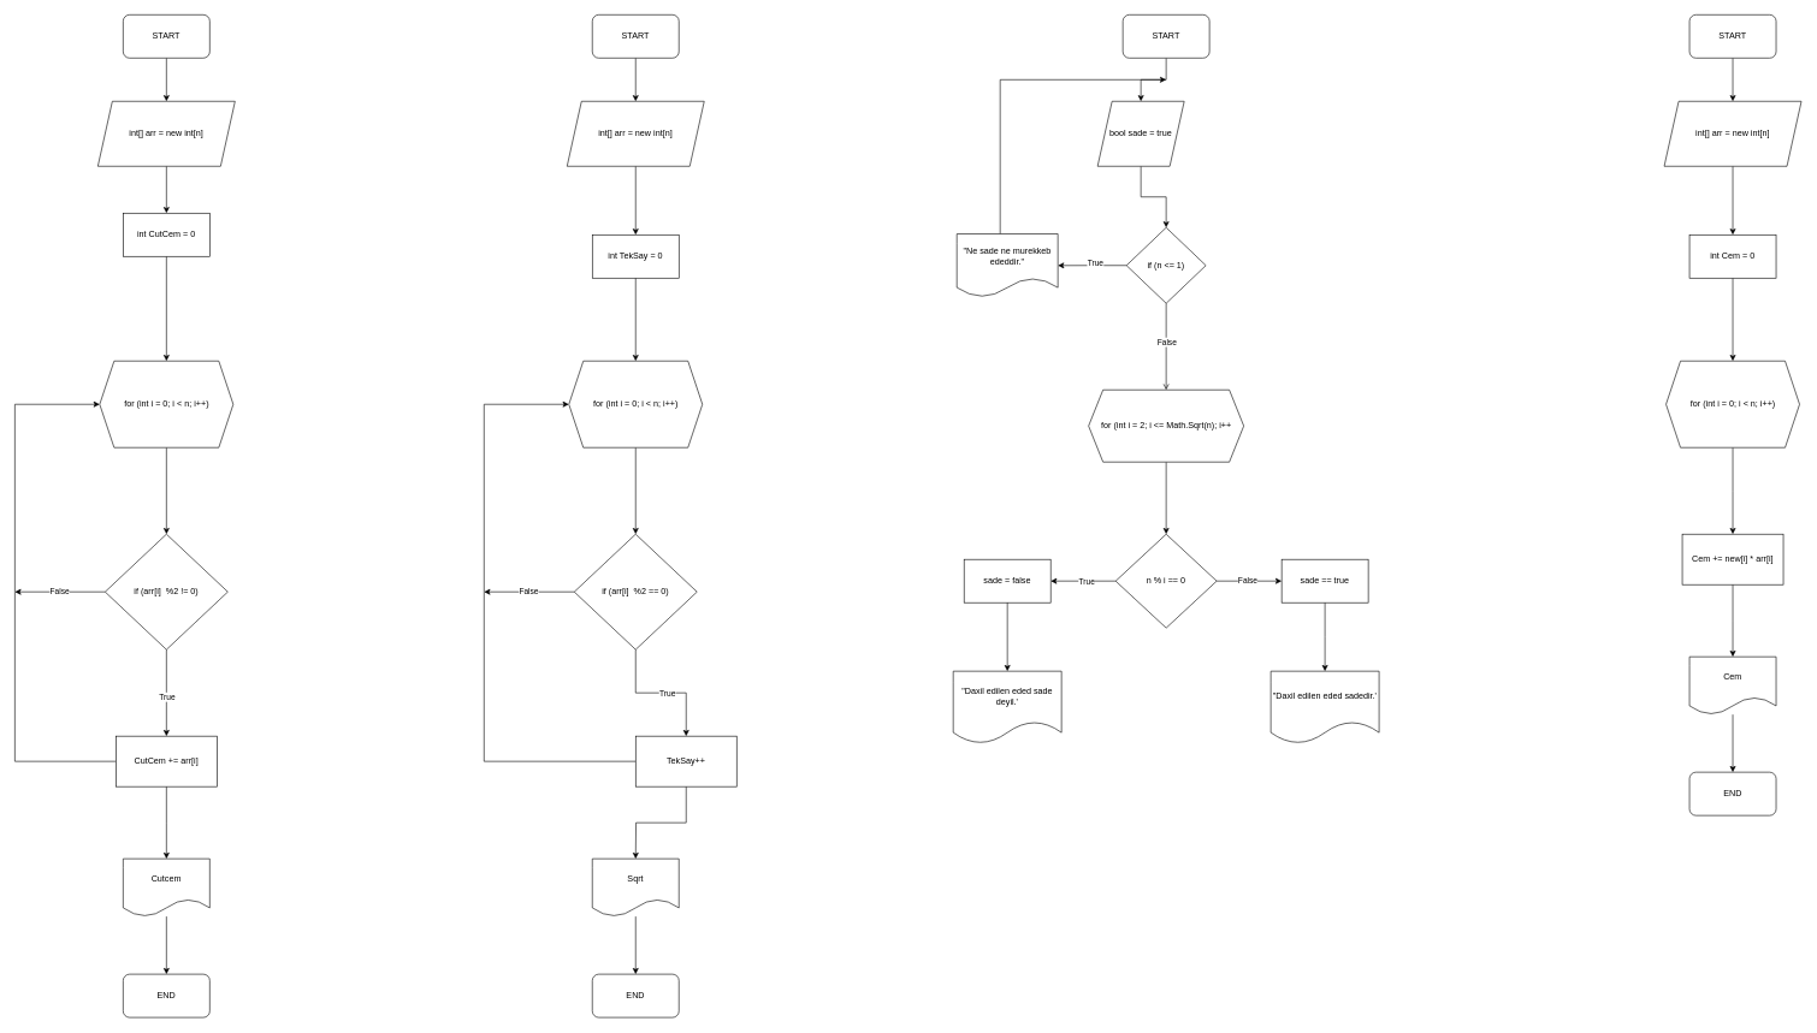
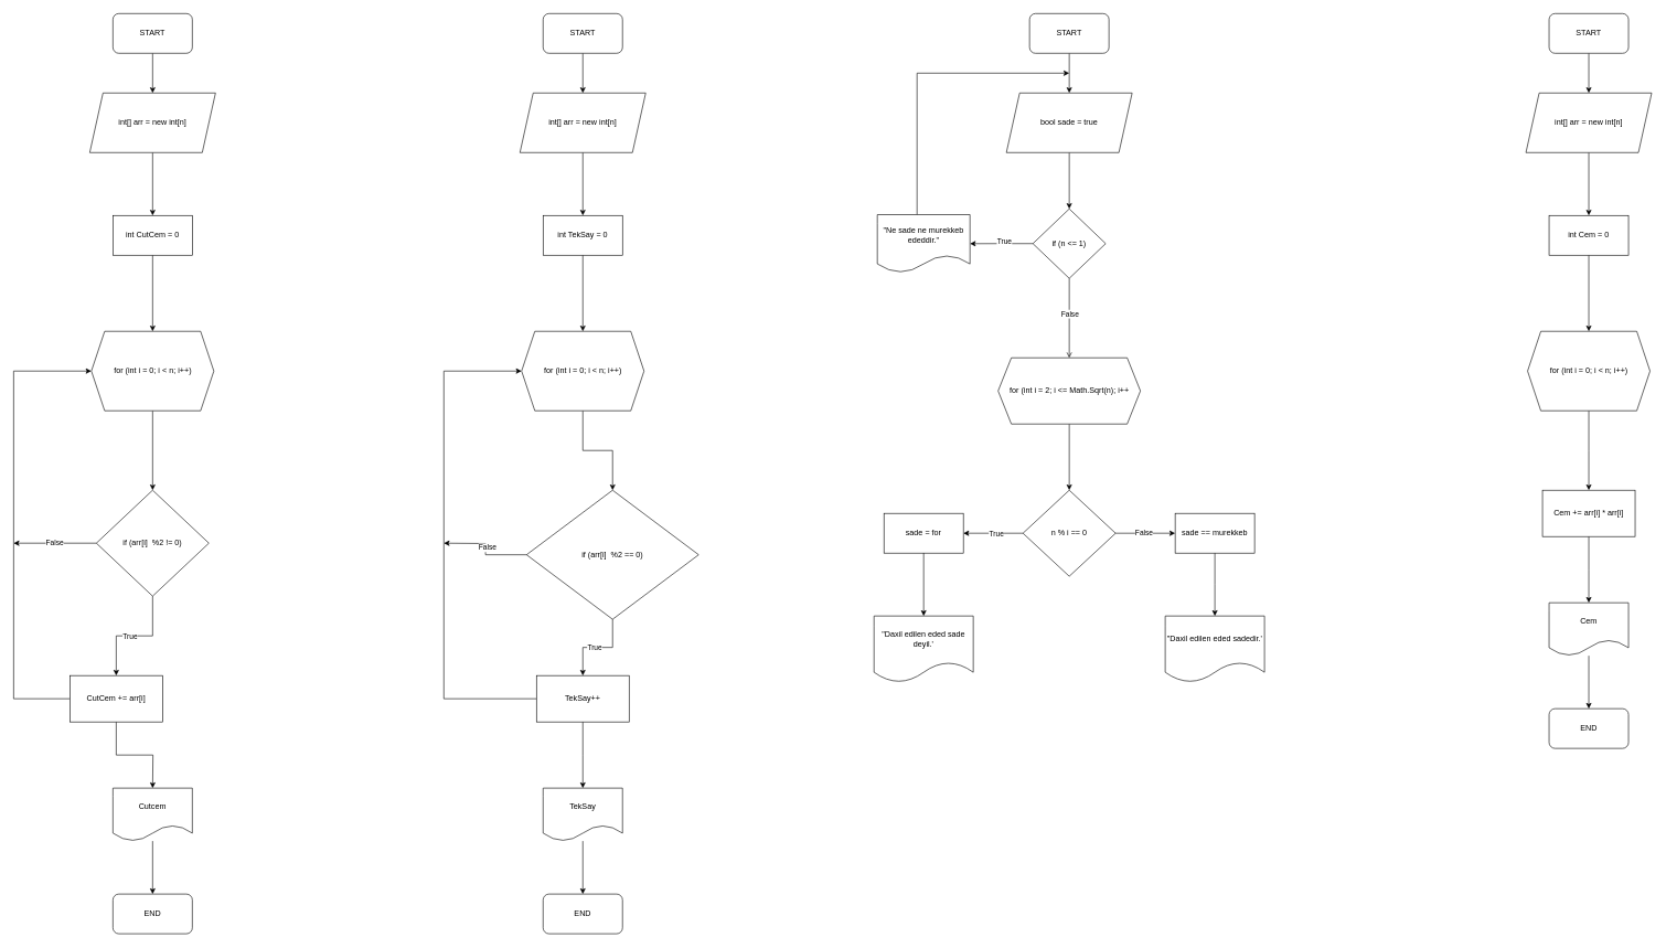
  <mxCell id="0" />
  <mxCell id="1" parent="0" />
  <mxCell id="2" value="" style="edgeStyle=orthogonalEdgeStyle;rounded=0;orthogonalLoop=1;jettySize=auto;html=1;" parent="1" source="3" target="5" edge="1"><mxGeometry relative="1" as="geometry" /></mxCell>
  <mxCell id="3" value="START" style="rounded=1;whiteSpace=wrap;html=1;" parent="1" vertex="1"><mxGeometry x="170" y="20" width="120" height="60" as="geometry" /></mxCell>
  <mxCell id="4" value="" style="edgeStyle=orthogonalEdgeStyle;rounded=0;orthogonalLoop=1;jettySize=auto;html=1;" parent="1" source="5" target="9" edge="1"><mxGeometry relative="1" as="geometry" /></mxCell>
  <mxCell id="5" value="int[] arr = new int[n]" style="shape=parallelogram;perimeter=parallelogramPerimeter;whiteSpace=wrap;html=1;fixedSize=1;" parent="1" vertex="1"><mxGeometry x="135" y="140" width="190" height="90" as="geometry" /></mxCell>
  <mxCell id="6" value="" style="edgeStyle=orthogonalEdgeStyle;rounded=0;orthogonalLoop=1;jettySize=auto;html=1;" parent="1" source="7" target="14" edge="1"><mxGeometry relative="1" as="geometry" /></mxCell>
  <mxCell id="7" value="for (int i = 0; i &amp;lt; n; i++)" style="shape=hexagon;perimeter=hexagonPerimeter2;whiteSpace=wrap;html=1;fixedSize=1;" parent="1" vertex="1"><mxGeometry x="137.5" y="500" width="185" height="120" as="geometry" /></mxCell>
  <mxCell id="8" value="" style="edgeStyle=orthogonalEdgeStyle;rounded=0;orthogonalLoop=1;jettySize=auto;html=1;" parent="1" source="9" target="7" edge="1"><mxGeometry relative="1" as="geometry" /></mxCell>
- <mxCell id="9" value="int CutCem = 0" style="whiteSpace=wrap;html=1;" parent="1" vertex="1"><mxGeometry x="170" y="295" width="120" height="60" as="geometry" /></mxCell>
+ <mxCell id="9" value="int CutCem = 0" style="whiteSpace=wrap;html=1;" parent="1" vertex="1"><mxGeometry x="170" y="325" width="120" height="60" as="geometry" /></mxCell>
  <mxCell id="10" style="edgeStyle=orthogonalEdgeStyle;rounded=0;orthogonalLoop=1;jettySize=auto;html=1;" parent="1" source="14" edge="1"><mxGeometry relative="1" as="geometry"><mxPoint x="20" y="820" as="targetPoint" /></mxGeometry></mxCell>
  <mxCell id="11" value="False" style="edgeLabel;html=1;align=center;verticalAlign=middle;resizable=0;points=[];" parent="10" vertex="1" connectable="0"><mxGeometry x="0.024" y="-2" relative="1" as="geometry"><mxPoint as="offset" /></mxGeometry></mxCell>
  <mxCell id="12" style="edgeStyle=orthogonalEdgeStyle;rounded=0;orthogonalLoop=1;jettySize=auto;html=1;entryX=0.5;entryY=0;entryDx=0;entryDy=0;" parent="1" source="14" target="17" edge="1"><mxGeometry relative="1" as="geometry" /></mxCell>
  <mxCell id="13" value="True" style="edgeLabel;html=1;align=center;verticalAlign=middle;resizable=0;points=[];" parent="12" vertex="1" connectable="0"><mxGeometry x="0.083" relative="1" as="geometry"><mxPoint as="offset" /></mxGeometry></mxCell>
  <mxCell id="14" value="if (arr[i]&amp;nbsp; %2 != 0)" style="rhombus;whiteSpace=wrap;html=1;" parent="1" vertex="1"><mxGeometry x="145" y="740" width="170" height="160" as="geometry" /></mxCell>
  <mxCell id="15" style="edgeStyle=orthogonalEdgeStyle;rounded=0;orthogonalLoop=1;jettySize=auto;html=1;entryX=0;entryY=0.5;entryDx=0;entryDy=0;" parent="1" source="17" target="7" edge="1"><mxGeometry relative="1" as="geometry"><mxPoint x="230" y="430" as="targetPoint" /><Array as="points"><mxPoint x="20" y="1055" /><mxPoint x="20" y="560" /></Array></mxGeometry></mxCell>
  <mxCell id="16" style="edgeStyle=orthogonalEdgeStyle;rounded=0;orthogonalLoop=1;jettySize=auto;html=1;" parent="1" source="17" edge="1"><mxGeometry relative="1" as="geometry"><mxPoint x="230" y="1190" as="targetPoint" /></mxGeometry></mxCell>
- <mxCell id="17" value="CutCem += arr[i]" style="rounded=0;whiteSpace=wrap;html=1;" parent="1" vertex="1"><mxGeometry x="160" y="1020" width="140" height="70" as="geometry" /></mxCell>
+ <mxCell id="17" value="CutCem += arr[i]" style="rounded=0;whiteSpace=wrap;html=1;" parent="1" vertex="1"><mxGeometry x="105" y="1020" width="140" height="70" as="geometry" /></mxCell>
  <mxCell id="18" value="" style="edgeStyle=orthogonalEdgeStyle;rounded=0;orthogonalLoop=1;jettySize=auto;html=1;" parent="1" source="19" target="20" edge="1"><mxGeometry relative="1" as="geometry" /></mxCell>
  <mxCell id="19" value="Cutcem" style="shape=document;whiteSpace=wrap;html=1;boundedLbl=1;" parent="1" vertex="1"><mxGeometry x="170" y="1190" width="120" height="80" as="geometry" /></mxCell>
  <mxCell id="20" value="END" style="rounded=1;whiteSpace=wrap;html=1;" parent="1" vertex="1"><mxGeometry x="170" y="1350" width="120" height="60" as="geometry" /></mxCell>
  <mxCell id="21" value="" style="edgeStyle=orthogonalEdgeStyle;rounded=0;orthogonalLoop=1;jettySize=auto;html=1;" edge="1" parent="1" source="22" target="24"><mxGeometry relative="1" as="geometry" /></mxCell>
  <mxCell id="22" value="START" style="rounded=1;whiteSpace=wrap;html=1;" vertex="1" parent="1"><mxGeometry x="820" y="20" width="120" height="60" as="geometry" /></mxCell>
  <mxCell id="23" value="" style="edgeStyle=orthogonalEdgeStyle;rounded=0;orthogonalLoop=1;jettySize=auto;html=1;" edge="1" parent="1" source="24" target="28"><mxGeometry relative="1" as="geometry" /></mxCell>
  <mxCell id="24" value="int[] arr = new int[n]" style="shape=parallelogram;perimeter=parallelogramPerimeter;whiteSpace=wrap;html=1;fixedSize=1;" vertex="1" parent="1"><mxGeometry x="785" y="140" width="190" height="90" as="geometry" /></mxCell>
  <mxCell id="25" value="" style="edgeStyle=orthogonalEdgeStyle;rounded=0;orthogonalLoop=1;jettySize=auto;html=1;" edge="1" parent="1" source="26" target="33"><mxGeometry relative="1" as="geometry" /></mxCell>
  <mxCell id="26" value="for (int i = 0; i &amp;lt; n; i++)" style="shape=hexagon;perimeter=hexagonPerimeter2;whiteSpace=wrap;html=1;fixedSize=1;" vertex="1" parent="1"><mxGeometry x="787.5" y="500" width="185" height="120" as="geometry" /></mxCell>
  <mxCell id="27" value="" style="edgeStyle=orthogonalEdgeStyle;rounded=0;orthogonalLoop=1;jettySize=auto;html=1;" edge="1" parent="1" source="28" target="26"><mxGeometry relative="1" as="geometry" /></mxCell>
  <mxCell id="28" value="int TekSay = 0" style="whiteSpace=wrap;html=1;" vertex="1" parent="1"><mxGeometry x="820" y="325" width="120" height="60" as="geometry" /></mxCell>
  <mxCell id="29" style="edgeStyle=orthogonalEdgeStyle;rounded=0;orthogonalLoop=1;jettySize=auto;html=1;" edge="1" parent="1" source="33"><mxGeometry relative="1" as="geometry"><mxPoint x="670" y="820" as="targetPoint" /></mxGeometry></mxCell>
  <mxCell id="30" value="False" style="edgeLabel;html=1;align=center;verticalAlign=middle;resizable=0;points=[];" vertex="1" connectable="0" parent="29"><mxGeometry x="0.024" y="-2" relative="1" as="geometry"><mxPoint as="offset" /></mxGeometry></mxCell>
  <mxCell id="31" style="edgeStyle=orthogonalEdgeStyle;rounded=0;orthogonalLoop=1;jettySize=auto;html=1;entryX=0.5;entryY=0;entryDx=0;entryDy=0;" edge="1" parent="1" source="33" target="36"><mxGeometry relative="1" as="geometry" /></mxCell>
  <mxCell id="32" value="True" style="edgeLabel;html=1;align=center;verticalAlign=middle;resizable=0;points=[];" vertex="1" connectable="0" parent="31"><mxGeometry x="0.083" relative="1" as="geometry"><mxPoint as="offset" /></mxGeometry></mxCell>
- <mxCell id="33" value="if (arr[i]&amp;nbsp; %2 == 0)" style="rhombus;whiteSpace=wrap;html=1;" vertex="1" parent="1"><mxGeometry x="795" y="740" width="170" height="160" as="geometry" /></mxCell>
+ <mxCell id="33" value="if (arr[i]&amp;nbsp; %2 == 0)" style="rhombus;whiteSpace=wrap;html=1;" vertex="1" parent="1"><mxGeometry x="795" y="740" width="260" height="195" as="geometry" /></mxCell>
  <mxCell id="34" style="edgeStyle=orthogonalEdgeStyle;rounded=0;orthogonalLoop=1;jettySize=auto;html=1;entryX=0;entryY=0.5;entryDx=0;entryDy=0;" edge="1" parent="1" source="36" target="26"><mxGeometry relative="1" as="geometry"><mxPoint x="880" y="430" as="targetPoint" /><Array as="points"><mxPoint x="670" y="1055" /><mxPoint x="670" y="560" /></Array></mxGeometry></mxCell>
  <mxCell id="35" style="edgeStyle=orthogonalEdgeStyle;rounded=0;orthogonalLoop=1;jettySize=auto;html=1;" edge="1" parent="1" source="36"><mxGeometry relative="1" as="geometry"><mxPoint x="880" y="1190" as="targetPoint" /></mxGeometry></mxCell>
- <mxCell id="36" value="TekSay++" style="rounded=0;whiteSpace=wrap;html=1;" vertex="1" parent="1"><mxGeometry x="880" y="1020" width="140" height="70" as="geometry" /></mxCell>
+ <mxCell id="36" value="TekSay++" style="rounded=0;whiteSpace=wrap;html=1;" vertex="1" parent="1"><mxGeometry x="810" y="1020" width="140" height="70" as="geometry" /></mxCell>
  <mxCell id="37" value="" style="edgeStyle=orthogonalEdgeStyle;rounded=0;orthogonalLoop=1;jettySize=auto;html=1;" edge="1" parent="1" source="38" target="39"><mxGeometry relative="1" as="geometry" /></mxCell>
- <mxCell id="38" value="Sqrt" style="shape=document;whiteSpace=wrap;html=1;boundedLbl=1;" vertex="1" parent="1"><mxGeometry x="820" y="1190" width="120" height="80" as="geometry" /></mxCell>
+ <mxCell id="38" value="TekSay" style="shape=document;whiteSpace=wrap;html=1;boundedLbl=1;" vertex="1" parent="1"><mxGeometry x="820" y="1190" width="120" height="80" as="geometry" /></mxCell>
  <mxCell id="39" value="END" style="rounded=1;whiteSpace=wrap;html=1;" vertex="1" parent="1"><mxGeometry x="820" y="1350" width="120" height="60" as="geometry" /></mxCell>
  <mxCell id="40" value="" style="edgeStyle=orthogonalEdgeStyle;rounded=0;orthogonalLoop=1;jettySize=auto;html=1;" edge="1" parent="1" source="41" target="43"><mxGeometry relative="1" as="geometry" /></mxCell>
  <mxCell id="41" value="START" style="rounded=1;whiteSpace=wrap;html=1;" vertex="1" parent="1"><mxGeometry x="1555" y="20" width="120" height="60" as="geometry" /></mxCell>
  <mxCell id="42" value="" style="edgeStyle=orthogonalEdgeStyle;rounded=0;orthogonalLoop=1;jettySize=auto;html=1;" edge="1" parent="1" source="43" target="48"><mxGeometry relative="1" as="geometry" /></mxCell>
- <mxCell id="43" value="bool sade = true" style="shape=parallelogram;perimeter=parallelogramPerimeter;whiteSpace=wrap;html=1;fixedSize=1;" vertex="1" parent="1"><mxGeometry x="1520" y="140" width="120" height="90" as="geometry" /></mxCell>
+ <mxCell id="43" value="bool sade = true" style="shape=parallelogram;perimeter=parallelogramPerimeter;whiteSpace=wrap;html=1;fixedSize=1;" vertex="1" parent="1"><mxGeometry x="1520" y="140" width="190" height="90" as="geometry" /></mxCell>
  <mxCell id="44" value="" style="edgeStyle=orthogonalEdgeStyle;rounded=0;orthogonalLoop=1;jettySize=auto;html=1;" edge="1" parent="1" source="48" target="50"><mxGeometry relative="1" as="geometry" /></mxCell>
  <mxCell id="45" value="True" style="edgeLabel;html=1;align=center;verticalAlign=middle;resizable=0;points=[];" vertex="1" connectable="0" parent="44"><mxGeometry x="-0.084" y="-4" relative="1" as="geometry"><mxPoint as="offset" /></mxGeometry></mxCell>
  <mxCell id="46" value="" style="edgeStyle=orthogonalEdgeStyle;rounded=0;orthogonalLoop=1;jettySize=auto;html=1;endArrow=open;" edge="1" parent="1" source="48" target="52"><mxGeometry relative="1" as="geometry" /></mxCell>
  <mxCell id="47" value="False" style="edgeLabel;html=1;align=center;verticalAlign=middle;resizable=0;points=[];" vertex="1" connectable="0" parent="46"><mxGeometry x="-0.365" relative="1" as="geometry"><mxPoint y="15" as="offset" /></mxGeometry></mxCell>
  <mxCell id="48" value="if (n &amp;lt;= 1)" style="rhombus;whiteSpace=wrap;html=1;" vertex="1" parent="1"><mxGeometry x="1560" y="315" width="110" height="105" as="geometry" /></mxCell>
  <mxCell id="49" style="edgeStyle=orthogonalEdgeStyle;rounded=0;orthogonalLoop=1;jettySize=auto;html=1;" edge="1" parent="1" source="50"><mxGeometry relative="1" as="geometry"><mxPoint x="1615" y="110" as="targetPoint" /><Array as="points"><mxPoint x="1385" y="110" /></Array></mxGeometry></mxCell>
  <mxCell id="50" value="&quot;Ne sade ne murekkeb ededdir.&quot;" style="shape=document;whiteSpace=wrap;html=1;boundedLbl=1;" vertex="1" parent="1"><mxGeometry x="1325" y="323.75" width="140" height="87.5" as="geometry" /></mxCell>
  <mxCell id="51" value="" style="edgeStyle=orthogonalEdgeStyle;rounded=0;orthogonalLoop=1;jettySize=auto;html=1;" edge="1" parent="1" source="52" target="57"><mxGeometry relative="1" as="geometry" /></mxCell>
  <mxCell id="52" value="for (int i = 2; i &amp;lt;= Math.Sqrt(n); i++" style="shape=hexagon;perimeter=hexagonPerimeter2;whiteSpace=wrap;html=1;fixedSize=1;" vertex="1" parent="1"><mxGeometry x="1507.5" y="540" width="215" height="100" as="geometry" /></mxCell>
  <mxCell id="53" value="" style="edgeStyle=orthogonalEdgeStyle;rounded=0;orthogonalLoop=1;jettySize=auto;html=1;" edge="1" parent="1" source="57" target="58"><mxGeometry relative="1" as="geometry" /></mxCell>
  <mxCell id="54" value="True" style="edgeLabel;html=1;align=center;verticalAlign=middle;resizable=0;points=[];" vertex="1" connectable="0" parent="53"><mxGeometry x="-0.099" y="1" relative="1" as="geometry"><mxPoint as="offset" /></mxGeometry></mxCell>
  <mxCell id="55" value="" style="edgeStyle=orthogonalEdgeStyle;rounded=0;orthogonalLoop=1;jettySize=auto;html=1;" edge="1" parent="1" source="57" target="60"><mxGeometry relative="1" as="geometry" /></mxCell>
  <mxCell id="56" value="False" style="edgeLabel;html=1;align=center;verticalAlign=middle;resizable=0;points=[];" vertex="1" connectable="0" parent="55"><mxGeometry x="-0.063" y="2" relative="1" as="geometry"><mxPoint as="offset" /></mxGeometry></mxCell>
  <mxCell id="57" value="n % i == 0" style="rhombus;whiteSpace=wrap;html=1;" vertex="1" parent="1"><mxGeometry x="1545" y="740" width="140" height="130" as="geometry" /></mxCell>
- <mxCell id="58" value="sade = false" style="whiteSpace=wrap;html=1;" vertex="1" parent="1"><mxGeometry x="1335" y="775" width="120" height="60" as="geometry" /></mxCell>
+ <mxCell id="58" value="sade = for" style="whiteSpace=wrap;html=1;" vertex="1" parent="1"><mxGeometry x="1335" y="775" width="120" height="60" as="geometry" /></mxCell>
  <mxCell id="59" value="" style="edgeStyle=orthogonalEdgeStyle;rounded=0;orthogonalLoop=1;jettySize=auto;html=1;" edge="1" parent="1" source="60"><mxGeometry relative="1" as="geometry"><mxPoint x="1835" y="930" as="targetPoint" /></mxGeometry></mxCell>
- <mxCell id="60" value="sade == true" style="whiteSpace=wrap;html=1;" vertex="1" parent="1"><mxGeometry x="1775" y="775" width="120" height="60" as="geometry" /></mxCell>
+ <mxCell id="60" value="sade == murekkeb" style="whiteSpace=wrap;html=1;" vertex="1" parent="1"><mxGeometry x="1775" y="775" width="120" height="60" as="geometry" /></mxCell>
  <mxCell id="61" value="&quot;Daxil edilen eded sadedir.'" style="shape=document;whiteSpace=wrap;html=1;boundedLbl=1;" vertex="1" parent="1"><mxGeometry x="1760" y="930" width="150" height="100" as="geometry" /></mxCell>
  <mxCell id="62" value="" style="edgeStyle=orthogonalEdgeStyle;rounded=0;orthogonalLoop=1;jettySize=auto;html=1;" edge="1" parent="1"><mxGeometry relative="1" as="geometry"><mxPoint x="1395" y="835" as="sourcePoint" /><mxPoint x="1395" y="930" as="targetPoint" /></mxGeometry></mxCell>
  <mxCell id="63" value="&quot;Daxil edilen eded sade deyil.'" style="shape=document;whiteSpace=wrap;html=1;boundedLbl=1;" vertex="1" parent="1"><mxGeometry x="1320" y="930" width="150" height="100" as="geometry" /></mxCell>
  <mxCell id="64" value="" style="edgeStyle=orthogonalEdgeStyle;rounded=0;orthogonalLoop=1;jettySize=auto;html=1;" edge="1" parent="1" source="65" target="67"><mxGeometry relative="1" as="geometry" /></mxCell>
  <mxCell id="65" value="START" style="rounded=1;whiteSpace=wrap;html=1;" vertex="1" parent="1"><mxGeometry x="2340" y="20" width="120" height="60" as="geometry" /></mxCell>
  <mxCell id="66" value="" style="edgeStyle=orthogonalEdgeStyle;rounded=0;orthogonalLoop=1;jettySize=auto;html=1;" edge="1" parent="1" source="67" target="71"><mxGeometry relative="1" as="geometry" /></mxCell>
  <mxCell id="67" value="int[] arr = new int[n]" style="shape=parallelogram;perimeter=parallelogramPerimeter;whiteSpace=wrap;html=1;fixedSize=1;" vertex="1" parent="1"><mxGeometry x="2305" y="140" width="190" height="90" as="geometry" /></mxCell>
  <mxCell id="68" value="" style="edgeStyle=orthogonalEdgeStyle;rounded=0;orthogonalLoop=1;jettySize=auto;html=1;" edge="1" parent="1" source="69"><mxGeometry relative="1" as="geometry"><mxPoint x="2400" y="740" as="targetPoint" /></mxGeometry></mxCell>
  <mxCell id="69" value="for (int i = 0; i &amp;lt; n; i++)" style="shape=hexagon;perimeter=hexagonPerimeter2;whiteSpace=wrap;html=1;fixedSize=1;" vertex="1" parent="1"><mxGeometry x="2307.5" y="500" width="185" height="120" as="geometry" /></mxCell>
  <mxCell id="70" value="" style="edgeStyle=orthogonalEdgeStyle;rounded=0;orthogonalLoop=1;jettySize=auto;html=1;" edge="1" parent="1" source="71" target="69"><mxGeometry relative="1" as="geometry" /></mxCell>
  <mxCell id="71" value="int Cem = 0" style="whiteSpace=wrap;html=1;" vertex="1" parent="1"><mxGeometry x="2340" y="325" width="120" height="60" as="geometry" /></mxCell>
  <mxCell id="72" style="edgeStyle=orthogonalEdgeStyle;rounded=0;orthogonalLoop=1;jettySize=auto;html=1;" edge="1" parent="1" source="73"><mxGeometry relative="1" as="geometry"><mxPoint x="2400" y="910" as="targetPoint" /></mxGeometry></mxCell>
- <mxCell id="73" value="Cem += new[i] * arr[i]" style="rounded=0;whiteSpace=wrap;html=1;" vertex="1" parent="1"><mxGeometry x="2330" y="740" width="140" height="70" as="geometry" /></mxCell>
+ <mxCell id="73" value="Cem += arr[i] * arr[i]" style="rounded=0;whiteSpace=wrap;html=1;" vertex="1" parent="1"><mxGeometry x="2330" y="740" width="140" height="70" as="geometry" /></mxCell>
  <mxCell id="74" value="" style="edgeStyle=orthogonalEdgeStyle;rounded=0;orthogonalLoop=1;jettySize=auto;html=1;" edge="1" parent="1" source="75" target="76"><mxGeometry relative="1" as="geometry" /></mxCell>
  <mxCell id="75" value="Cem" style="shape=document;whiteSpace=wrap;html=1;boundedLbl=1;" vertex="1" parent="1"><mxGeometry x="2340" y="910" width="120" height="80" as="geometry" /></mxCell>
  <mxCell id="76" value="END" style="rounded=1;whiteSpace=wrap;html=1;" vertex="1" parent="1"><mxGeometry x="2340" y="1070" width="120" height="60" as="geometry" /></mxCell>
